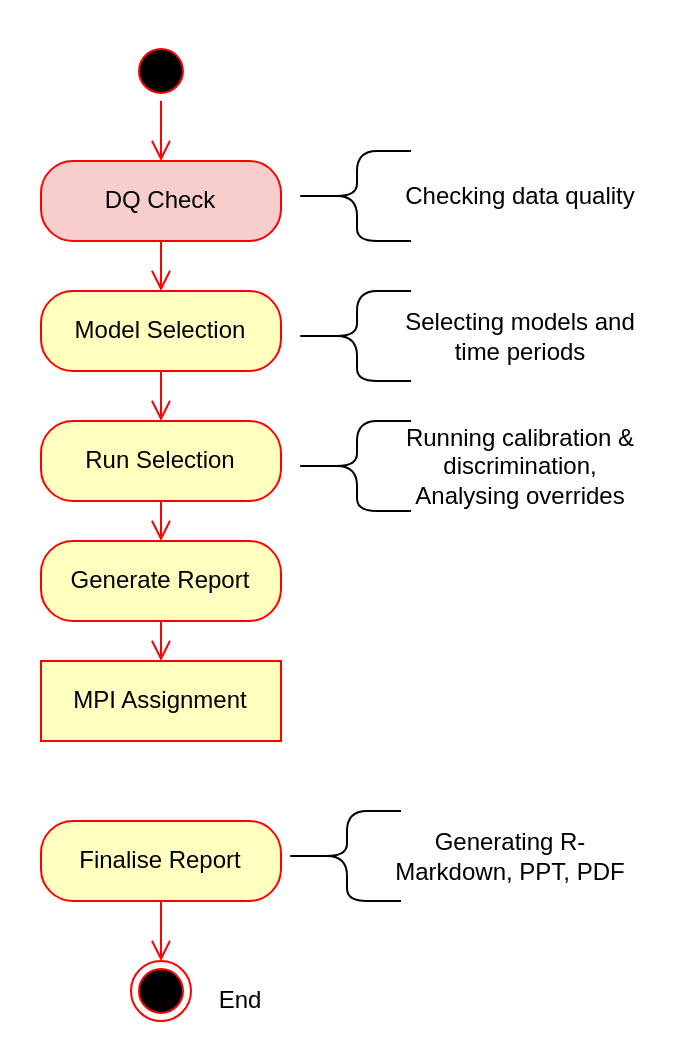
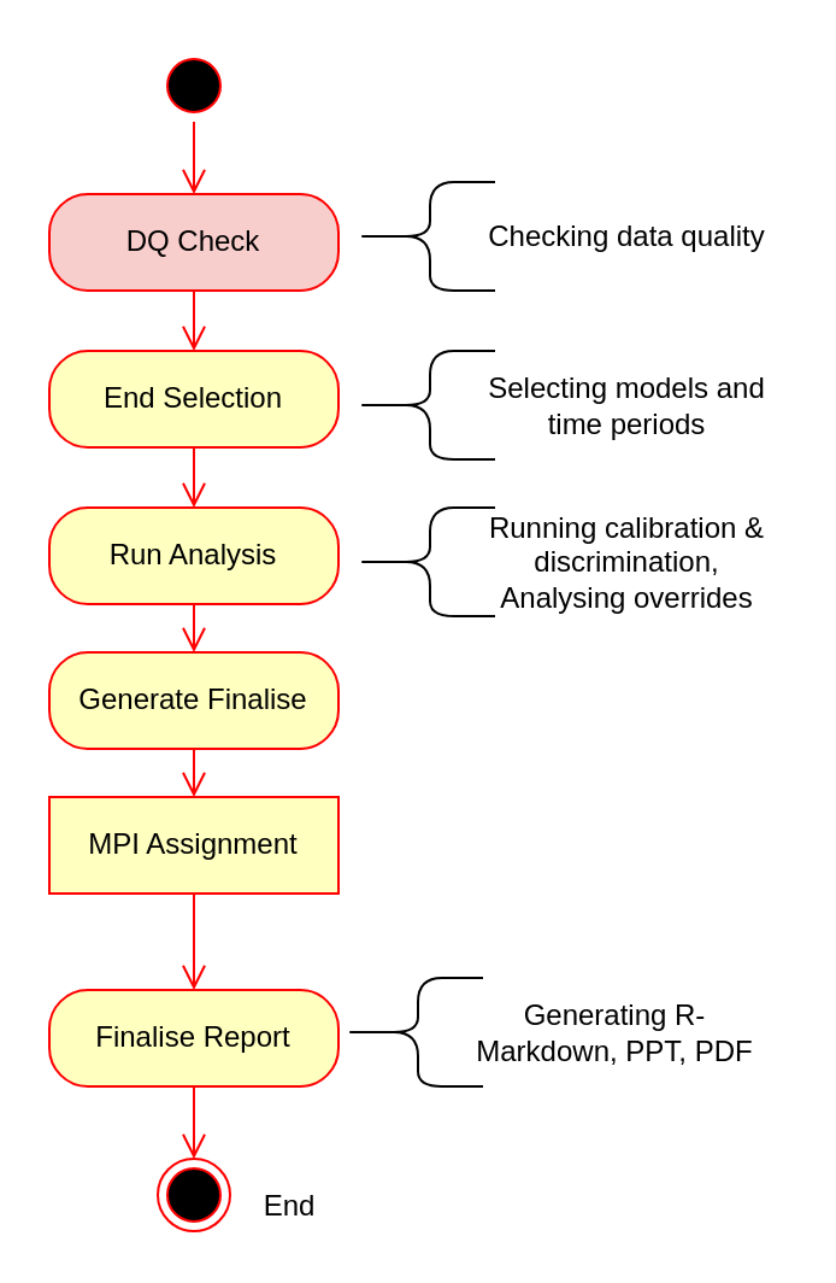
  <mxCell id="0" />
  <mxCell id="1" parent="0" />
  <mxCell id="2" value="" style="ellipse;html=1;shape=startState;fillColor=#000000;strokeColor=#ff0000;" vertex="1" parent="1"><mxGeometry x="65" y="20" width="30" height="30" as="geometry" /></mxCell>
  <mxCell id="3" value="" style="edgeStyle=orthogonalEdgeStyle;html=1;verticalAlign=bottom;endArrow=open;endSize=8;strokeColor=#ff0000;entryX=0.5;entryY=0;entryDx=0;entryDy=0;" edge="1" source="2" parent="1" target="16"><mxGeometry relative="1" as="geometry"><mxPoint x="80" y="90" as="targetPoint" /></mxGeometry></mxCell>
- <mxCell id="4" value="Model Selection" style="rounded=1;whiteSpace=wrap;html=1;arcSize=40;fontColor=#000000;fillColor=#ffffc0;strokeColor=#ff0000;" vertex="1" parent="1"><mxGeometry x="20" y="145" width="120" height="40" as="geometry" /></mxCell>
+ <mxCell id="4" value="End Selection" style="rounded=1;whiteSpace=wrap;html=1;arcSize=40;fontColor=#000000;fillColor=#ffffc0;strokeColor=#ff0000;" vertex="1" parent="1"><mxGeometry x="20" y="145" width="120" height="40" as="geometry" /></mxCell>
  <mxCell id="5" value="" style="edgeStyle=orthogonalEdgeStyle;html=1;verticalAlign=bottom;endArrow=open;endSize=8;strokeColor=#ff0000;entryX=0.5;entryY=0;entryDx=0;entryDy=0;" edge="1" source="4" parent="1" target="6"><mxGeometry relative="1" as="geometry"><mxPoint x="80" y="170" as="targetPoint" /></mxGeometry></mxCell>
- <mxCell id="6" value="Run Selection" style="rounded=1;whiteSpace=wrap;html=1;arcSize=40;fontColor=#000000;fillColor=#ffffc0;strokeColor=#ff0000;" vertex="1" parent="1"><mxGeometry x="20" y="210" width="120" height="40" as="geometry" /></mxCell>
+ <mxCell id="6" value="Run Analysis" style="rounded=1;whiteSpace=wrap;html=1;arcSize=40;fontColor=#000000;fillColor=#ffffc0;strokeColor=#ff0000;" vertex="1" parent="1"><mxGeometry x="20" y="210" width="120" height="40" as="geometry" /></mxCell>
  <mxCell id="7" value="" style="edgeStyle=orthogonalEdgeStyle;html=1;verticalAlign=bottom;endArrow=open;endSize=8;strokeColor=#ff0000;entryX=0.5;entryY=0;entryDx=0;entryDy=0;" edge="1" source="6" parent="1" target="8"><mxGeometry relative="1" as="geometry"><mxPoint x="80" y="250" as="targetPoint" /></mxGeometry></mxCell>
- <mxCell id="8" value="Generate Report" style="rounded=1;whiteSpace=wrap;html=1;arcSize=40;fontColor=#000000;fillColor=#ffffc0;strokeColor=#ff0000;" vertex="1" parent="1"><mxGeometry x="20" y="270" width="120" height="40" as="geometry" /></mxCell>
+ <mxCell id="8" value="Generate Finalise" style="rounded=1;whiteSpace=wrap;html=1;arcSize=40;fontColor=#000000;fillColor=#ffffc0;strokeColor=#ff0000;" vertex="1" parent="1"><mxGeometry x="20" y="270" width="120" height="40" as="geometry" /></mxCell>
  <mxCell id="9" value="" style="edgeStyle=orthogonalEdgeStyle;html=1;verticalAlign=bottom;endArrow=open;endSize=8;strokeColor=#ff0000;entryX=0.5;entryY=0;entryDx=0;entryDy=0;" edge="1" source="8" parent="1" target="10"><mxGeometry relative="1" as="geometry"><mxPoint x="80" y="320" as="targetPoint" /></mxGeometry></mxCell>
  <mxCell id="10" value="MPI Assignment" style="whiteSpace=wrap;html=1;arcSize=40;fontColor=#000000;fillColor=#ffffc0;strokeColor=#ff0000;rounded=0;" vertex="1" parent="1"><mxGeometry x="20" y="330" width="120" height="40" as="geometry" /></mxCell>
+ <mxCell id="11" value="" style="edgeStyle=orthogonalEdgeStyle;html=1;verticalAlign=bottom;endArrow=open;endSize=8;strokeColor=#ff0000;entryX=0.5;entryY=0;entryDx=0;entryDy=0;" edge="1" source="10" parent="1" target="12"><mxGeometry relative="1" as="geometry"><mxPoint x="80" y="380" as="targetPoint" /></mxGeometry></mxCell>
  <mxCell id="12" value="Finalise Report" style="rounded=1;whiteSpace=wrap;html=1;arcSize=40;fontColor=#000000;fillColor=#ffffc0;strokeColor=#ff0000;" vertex="1" parent="1"><mxGeometry x="20" y="410" width="120" height="40" as="geometry" /></mxCell>
  <mxCell id="13" value="" style="edgeStyle=orthogonalEdgeStyle;html=1;verticalAlign=bottom;endArrow=open;endSize=8;strokeColor=#ff0000;entryX=0.5;entryY=0;entryDx=0;entryDy=0;" edge="1" source="12" parent="1" target="14"><mxGeometry relative="1" as="geometry"><mxPoint x="80" y="510" as="targetPoint" /></mxGeometry></mxCell>
  <mxCell id="14" value="" style="ellipse;html=1;shape=endState;fillColor=#000000;strokeColor=#ff0000;" vertex="1" parent="1"><mxGeometry x="65" y="480" width="30" height="30" as="geometry" /></mxCell>
  <mxCell id="15" value="" style="shape=curlyBracket;whiteSpace=wrap;html=1;rounded=1;size=0.55;" vertex="1" parent="1"><mxGeometry x="145" y="75" width="60" height="45" as="geometry" /></mxCell>
  <mxCell id="16" value="DQ Check" style="rounded=1;whiteSpace=wrap;html=1;arcSize=40;fontColor=#000000;fillColor=#f8cecc;strokeColor=#ff0000;" vertex="1" parent="1"><mxGeometry x="20" y="80" width="120" height="40" as="geometry" /></mxCell>
  <mxCell id="17" value="" style="edgeStyle=orthogonalEdgeStyle;html=1;verticalAlign=bottom;endArrow=open;endSize=8;strokeColor=#ff0000;entryX=0.5;entryY=0;entryDx=0;entryDy=0;" edge="1" source="16" parent="1" target="4"><mxGeometry relative="1" as="geometry"><mxPoint x="85" y="180" as="targetPoint" /></mxGeometry></mxCell>
  <mxCell id="18" value="Checking data quality" style="text;html=1;strokeColor=none;fillColor=none;align=center;verticalAlign=middle;whiteSpace=wrap;rounded=0;" vertex="1" parent="1"><mxGeometry x="195" y="87.5" width="130" height="20" as="geometry" /></mxCell>
  <mxCell id="19" value="" style="shape=curlyBracket;whiteSpace=wrap;html=1;rounded=1;size=0.55;" vertex="1" parent="1"><mxGeometry x="145" y="145" width="60" height="45" as="geometry" /></mxCell>
  <mxCell id="20" value="Selecting models and time periods" style="text;html=1;strokeColor=none;fillColor=none;align=center;verticalAlign=middle;whiteSpace=wrap;rounded=0;" vertex="1" parent="1"><mxGeometry x="195" y="157.5" width="130" height="20" as="geometry" /></mxCell>
  <mxCell id="21" value="" style="shape=curlyBracket;whiteSpace=wrap;html=1;rounded=1;size=0.55;" vertex="1" parent="1"><mxGeometry x="145" y="210" width="60" height="45" as="geometry" /></mxCell>
  <mxCell id="22" value="Running calibration &amp;amp; discrimination,&lt;br&gt;Analysing overrides&lt;br&gt;" style="text;html=1;strokeColor=none;fillColor=none;align=center;verticalAlign=middle;whiteSpace=wrap;rounded=0;" vertex="1" parent="1"><mxGeometry x="195" y="223" width="130" height="20" as="geometry" /></mxCell>
  <mxCell id="23" value="" style="shape=curlyBracket;whiteSpace=wrap;html=1;rounded=1;size=0.55;" vertex="1" parent="1"><mxGeometry x="140" y="405" width="60" height="45" as="geometry" /></mxCell>
  <mxCell id="24" value="Generating R-Markdown, PPT, PDF" style="text;html=1;strokeColor=none;fillColor=none;align=center;verticalAlign=middle;whiteSpace=wrap;rounded=0;" vertex="1" parent="1"><mxGeometry x="190" y="417.5" width="130" height="20" as="geometry" /></mxCell>
  <mxCell id="25" value="End" style="text;html=1;strokeColor=none;fillColor=none;align=center;verticalAlign=middle;whiteSpace=wrap;rounded=0;" vertex="1" parent="1"><mxGeometry x="100" y="490" width="40" height="20" as="geometry" /></mxCell>
